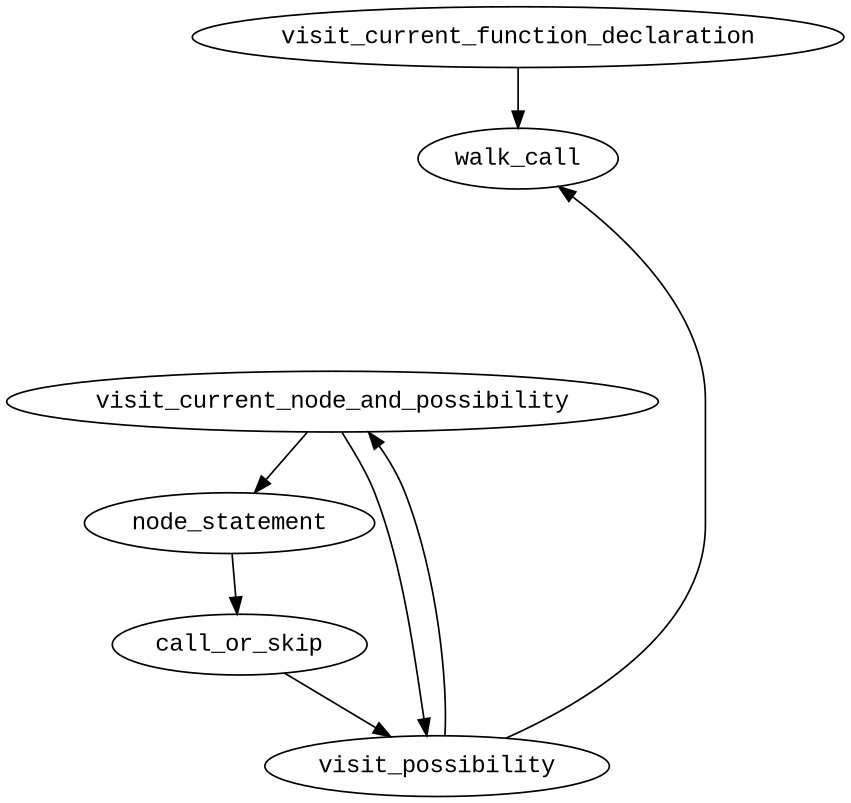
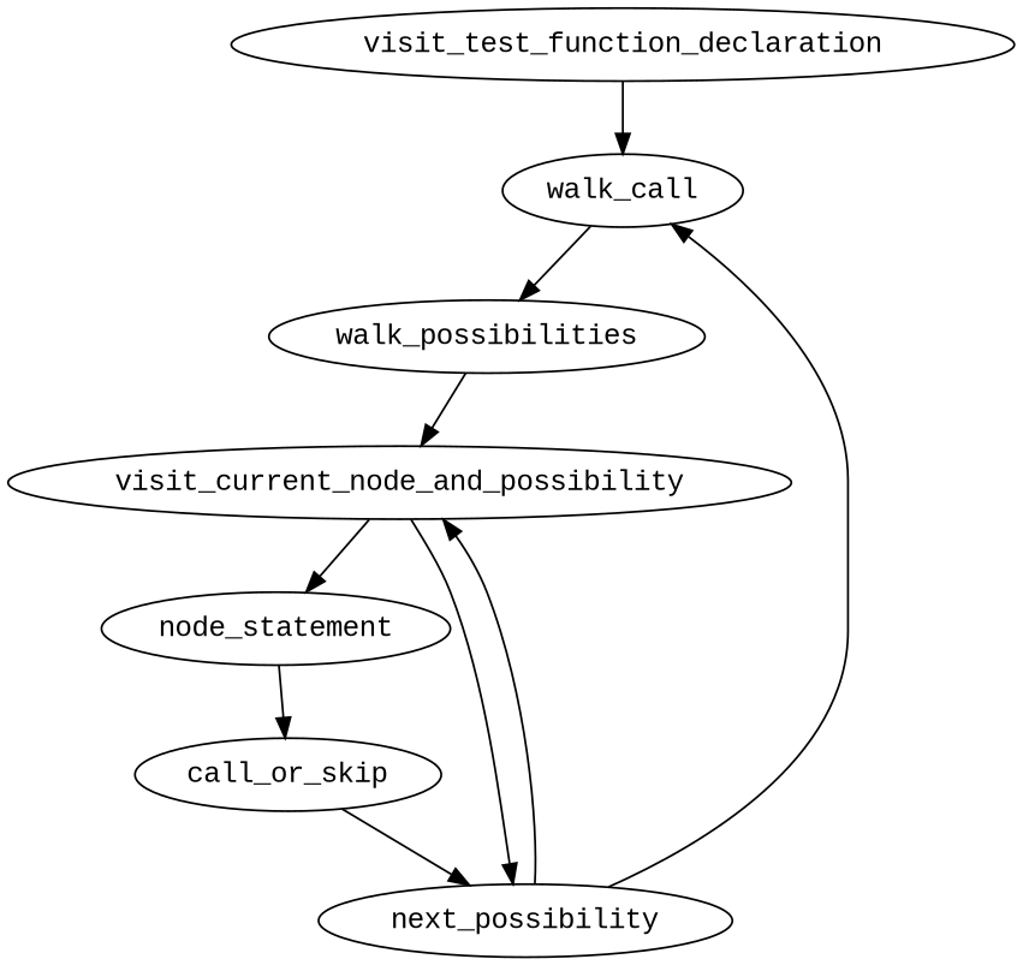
  digraph {
    fontname="Liberation Mono"
    node [fontname="Liberation Mono"]
    edge [fontname="Liberation Mono"]
    n1 [label=walk_call]
-   visit_test_function_declaration [label=visit_current_function_declaration]
+   visit_test_function_declaration
+   walk_possibilities
    visit_current_node_and_possibility
    n5 [label=node_statement]
    n6 [label=call_or_skip]
-   next_possibility [label=visit_possibility]
+   next_possibility
+   n1 -> walk_possibilities
    visit_test_function_declaration -> n1
+   walk_possibilities -> visit_current_node_and_possibility
    visit_current_node_and_possibility -> n5
    visit_current_node_and_possibility -> next_possibility
    n5 -> n6
    n6 -> next_possibility
    next_possibility -> n1
    next_possibility -> visit_current_node_and_possibility
  }
